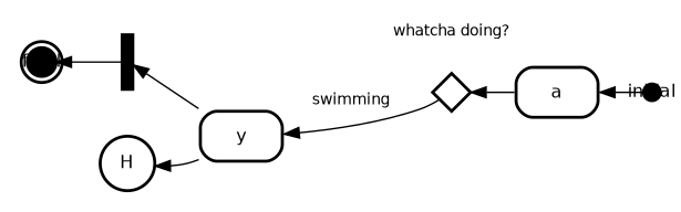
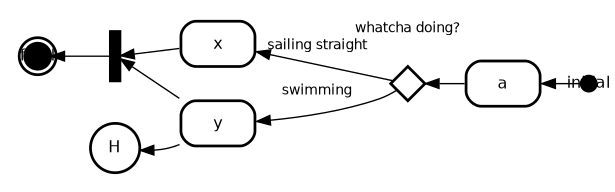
  digraph {
    compound=true
    fontname=Helvetica
    fontsize=12
    nodesep=0.3
    ordering=out
    penwidth=2.0
    rankdir=RL
    ranksep=0.1
    splines=true
    node [fillcolor="#FFFFFF01" fontname=Helvetica fontsize=12 penwidth=2.0 shape=plaintext style=filled]
    edge [fontname=Helvetica fontsize=10]
    n1 [fixedsize=true fontsize=10 height=0.35 label=" " shape=diamond width=0.35]
+   n2 [label=<     <table align="center" cellborder="0" border="2" style="rounded" width="48">       <tr><td width="48" cellpadding="7">x</td></tr>     </table>   > margin=0]
    n3 [label=<     <table align="center" cellborder="0" border="2" style="rounded" width="48">       <tr><td width="48" cellpadding="7">y</td></tr>     </table>   > margin=0]
    n4 [color=black fillcolor=black fixedsize=true label=" " shape=rect width=0.1]
    n5 [label=H shape=circle]
    final [color=black fillcolor=black fixedsize=true height=0.15 peripheries=2 shape=circle]
    initial [color=black fillcolor=black fixedsize=true height=0.15 shape=circle]
    n8 [label=<     <table align="center" cellborder="0" border="2" style="rounded" width="48">       <tr><td width="48" cellpadding="7">a</td></tr>     </table>   > margin=0]
    n1 -> n1 [color="#FFFFFF01" fontcolor=black label=<whatcha doing?>]
+   n1 -> n2 [label="sailing straight   \l"]
    n1 -> n3 [label="swimming   \l"]
+   n2 -> n4 [label="    \l"]
    n3 -> n4 [label="    \l"]
    n3 -> n5 [label="    \l"]
    n4 -> final [label="    \l"]
    initial -> n8 [label="    \l"]
    n8 -> n1 [label="    \l"]
  }
